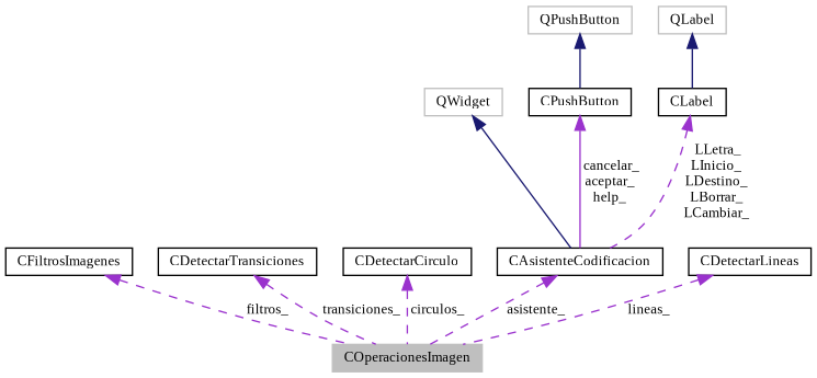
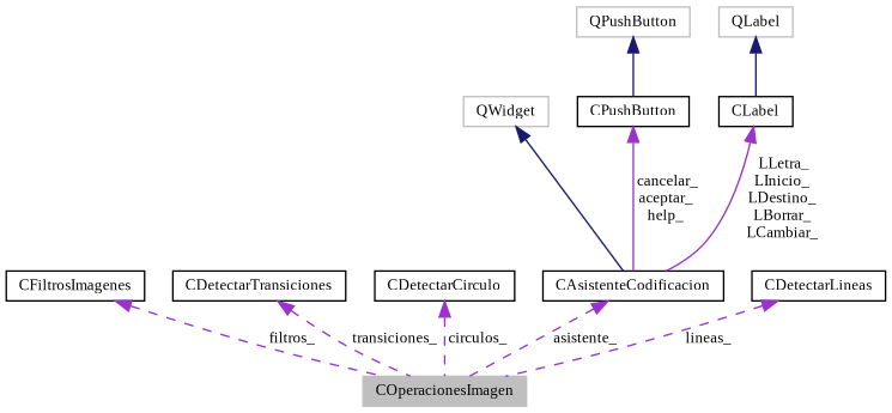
  digraph {
    fontname="Liberation Serif"
    rankdir=TB
    node [color=black fillcolor=white fontname="Liberation Serif" fontsize=10 shape=record style=filled]
    edge [color=darkorchid3 dir=back fontname="Liberation Serif" fontsize=10 labelfontname=Helvetica labelfontsize=10 style=dashed]
    n1 [color=grey75 fillcolor=grey75 fontcolor=black height=0.2 label=COperacionesImagen width=0.4]
    n2 [height=0.2 label=CFiltrosImagenes width=0.4]
    n3 [height=0.2 label=CDetectarTransiciones width=0.4]
    n4 [height=0.2 label=CDetectarCirculo width=0.4]
    n5 [height=0.2 label=CAsistenteCodificacion width=0.4]
    n6 [color=grey75 height=0.2 label=QWidget width=0.4]
    n7 [height=0.2 label=CPushButton width=0.4]
    n8 [color=grey75 height=0.2 label=QPushButton width=0.4]
    n9 [height=0.2 label=CLabel width=0.4]
    n10 [color=grey75 height=0.2 label=QLabel width=0.4]
    n11 [height=0.2 label=CDetectarLineas width=0.4]
    n2 -> n1 [label=" filtros_"]
    n3 -> n1 [label=" transiciones_"]
    n4 -> n1 [label=" circulos_"]
    n5 -> n1 [label=" asistente_"]
    n6 -> n5 [color=midnightblue style=solid]
    n7 -> n5 [label=" cancelar_\naceptar_\nhelp_" style=solid]
    n8 -> n7 [color=midnightblue style=solid]
-   n9 -> n5 [label=" LLetra_\nLInicio_\nLDestino_\nLBorrar_\nLCambiar_"]
+   n9 -> n5 [label=" LLetra_\nLInicio_\nLDestino_\nLBorrar_\nLCambiar_" style=solid]
    n10 -> n9 [color=midnightblue style=solid]
    n11 -> n1 [label=" lineas_"]
  }
